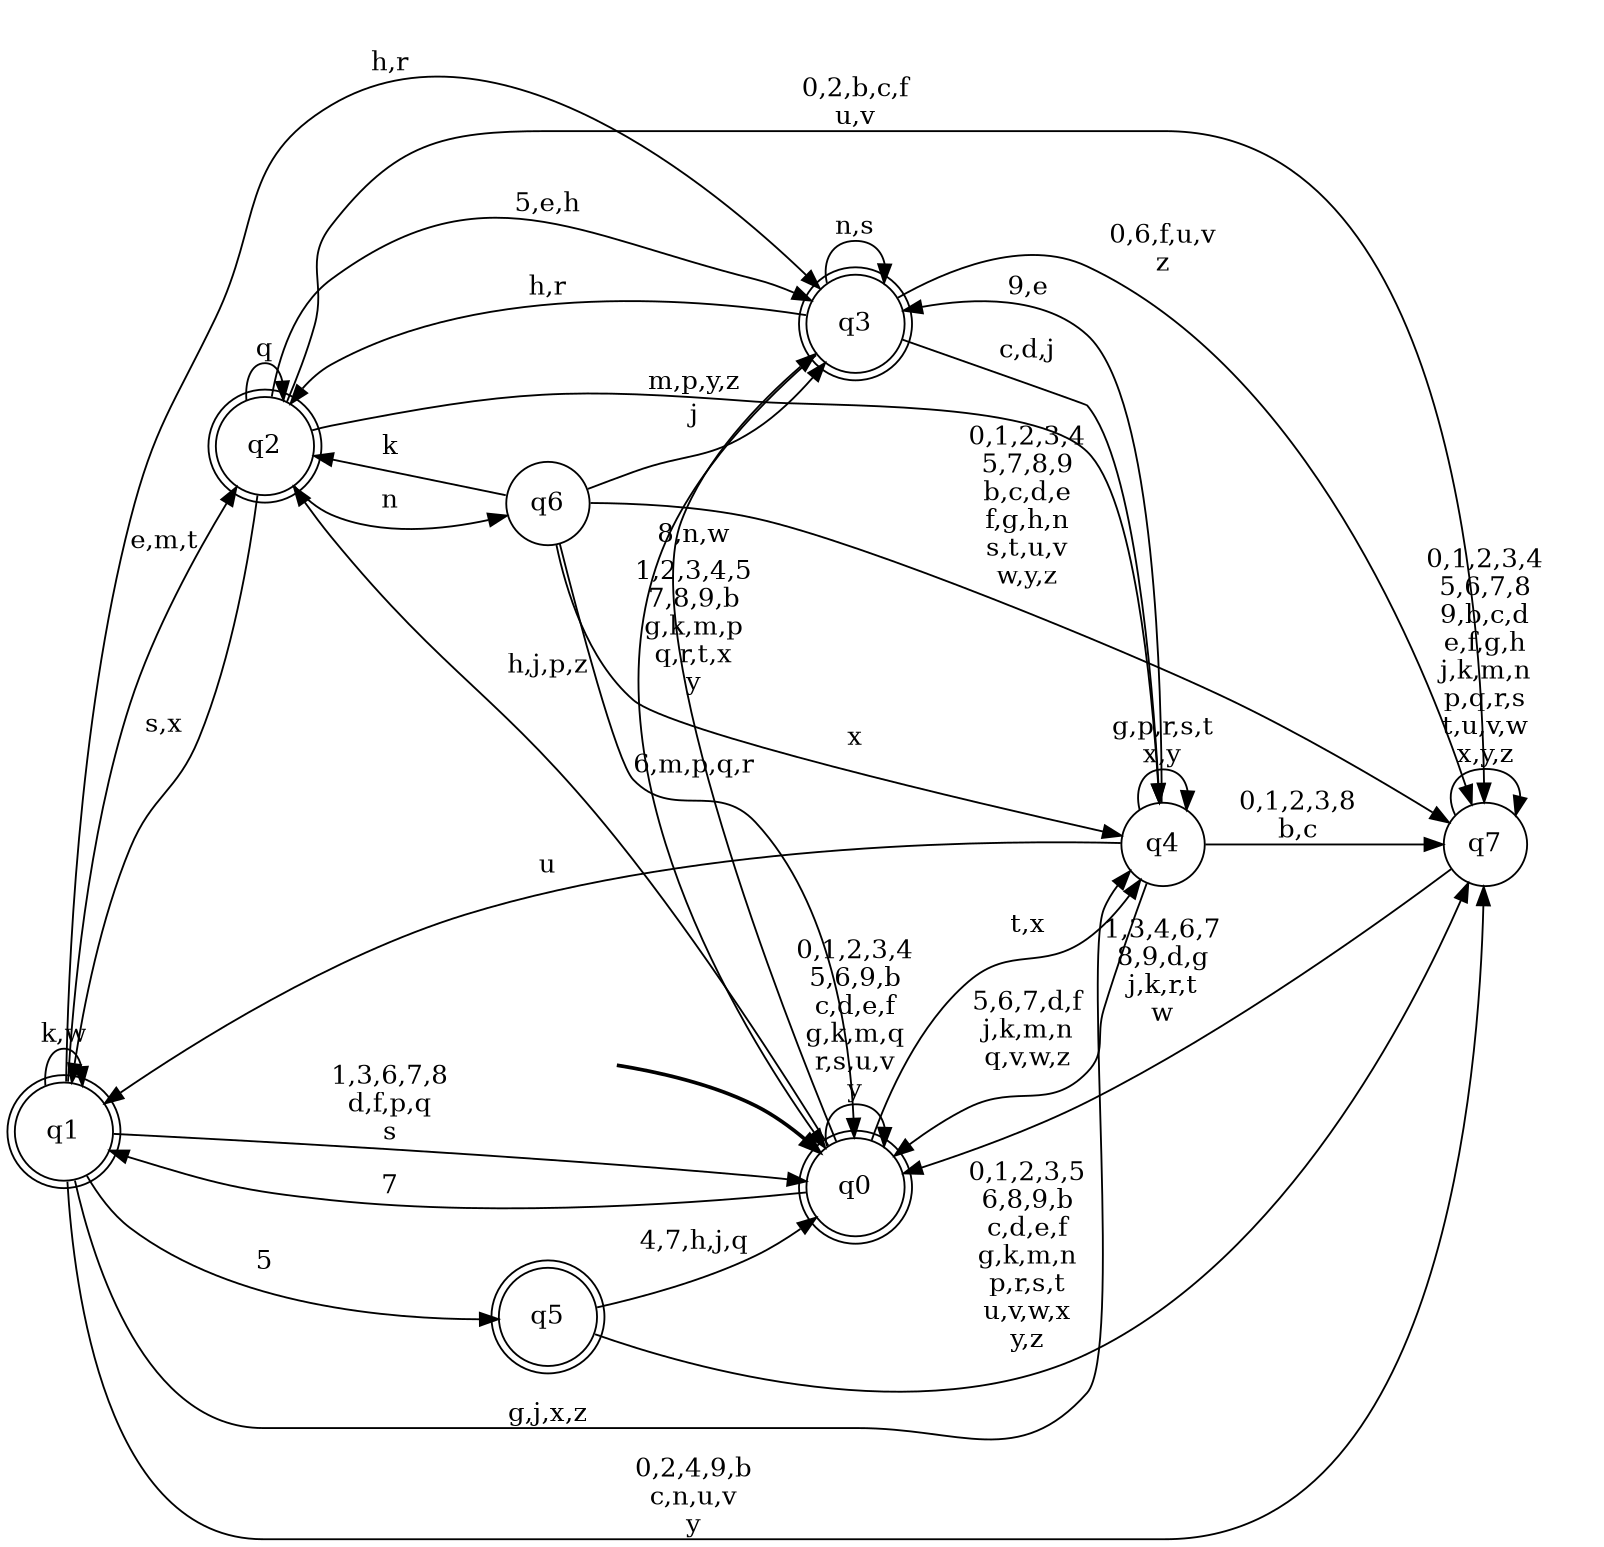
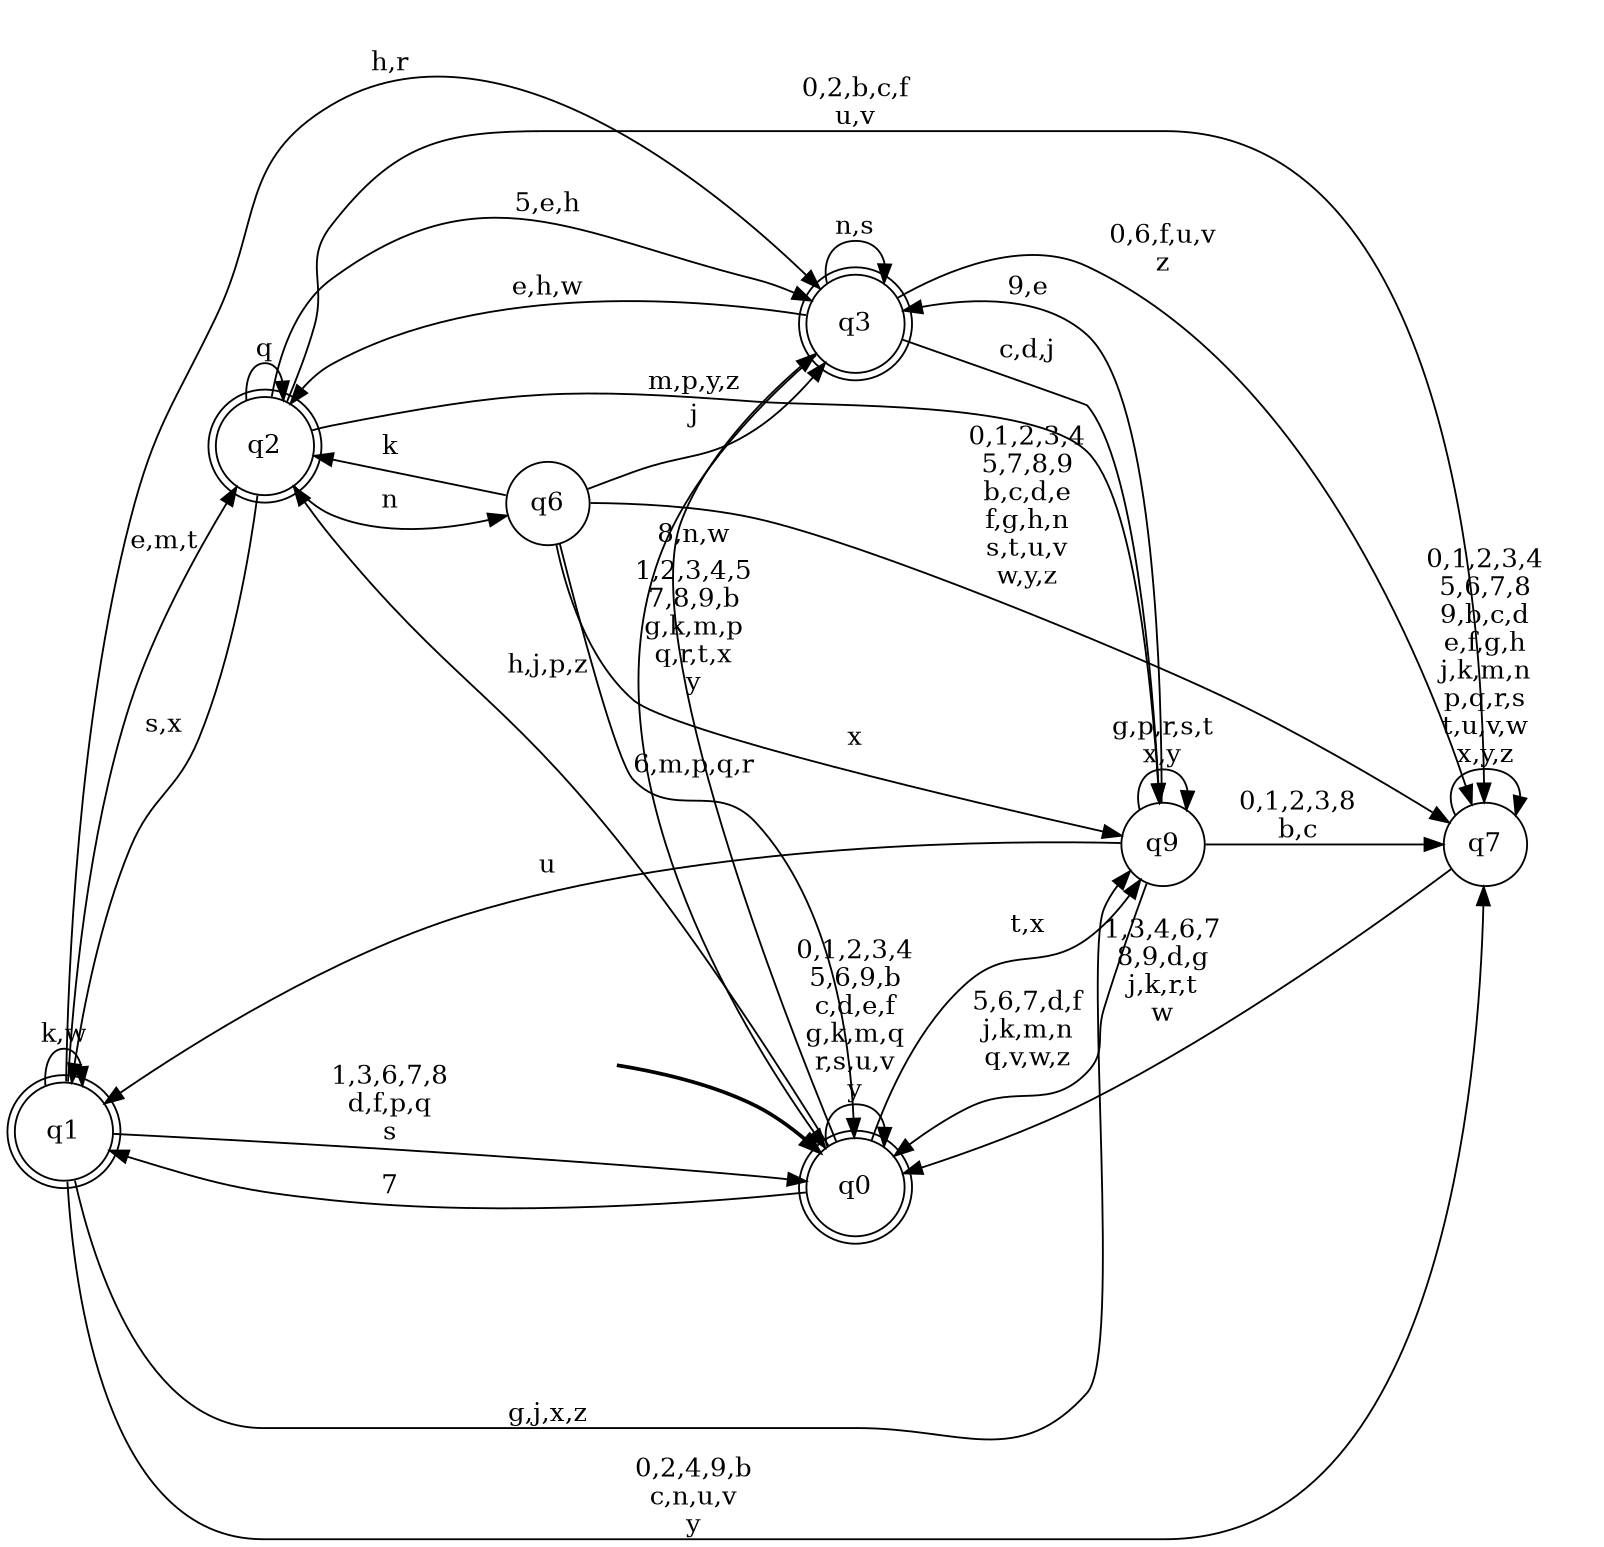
  digraph {
    rankdir=LR
    node [shape=doublecircle style="rounded,filled" color=black fillcolor=white]
    __start0 [height=0 shape=none style=invis width=0 color="" fillcolor=""]
    n2 [label=q0]
    n3 [label=q1]
    n4 [label=q2]
    n5 [label=q3]
-   n6 [label=q4 shape=circle style=filled]
-   n7 [label=q5]
+   n6 [label=q9 shape=circle style=filled]
    n8 [label=q7 shape=circle style=filled]
    n9 [label=q6 shape=circle style=filled]
    subgraph cluster_1 {
      nodesep=0.15
      ranksep=0.15
      style=invis
      __start0
      n2
    }
    __start0 -> n2 [penwidth=2]
    n2 -> n2 [label="0,1,2,3,4\n5,6,9,b\nc,d,e,f\ng,k,m,q\nr,s,u,v\ny"]
    n2 -> n3 [label=7]
    n2 -> n4 [label="h,j,p,z"]
    n2 -> n5 [label="8,n,w"]
    n2 -> n6 [label="t,x"]
    n3 -> n2 [label="1,3,6,7,8\nd,f,p,q\ns"]
    n3 -> n3 [label="k,w"]
    n3 -> n4 [label="e,m,t"]
    n3 -> n5 [label="h,r"]
    n3 -> n6 [label="g,j,x,z"]
-   n3 -> n7 [label=5]
    n3 -> n8 [label="0,2,4,9,b\nc,n,u,v\ny"]
    n4 -> n3 [label="s,x"]
    n4 -> n4 [label=q]
    n4 -> n5 [label="5,e,h"]
    n4 -> n6 [label="m,p,y,z"]
    n4 -> n8 [label="0,2,b,c,f\nu,v"]
    n4 -> n9 [label=n]
    n5 -> n2 [label="1,2,3,4,5\n7,8,9,b\ng,k,m,p\nq,r,t,x\ny"]
-   n5 -> n4 [label="h,r"]
+   n5 -> n4 [label="e,h,w"]
    n5 -> n5 [label="n,s"]
    n5 -> n6 [label="c,d,j"]
    n5 -> n8 [label="0,6,f,u,v\nz"]
    n6 -> n2 [label="5,6,7,d,f\nj,k,m,n\nq,v,w,z"]
    n6 -> n3 [label=u]
    n6 -> n5 [label="9,e"]
    n6 -> n6 [label="g,p,r,s,t\nx,y"]
    n6 -> n8 [label="0,1,2,3,8\nb,c"]
-   n7 -> n2 [label="4,7,h,j,q"]
-   n7 -> n8 [label="0,1,2,3,5\n6,8,9,b\nc,d,e,f\ng,k,m,n\np,r,s,t\nu,v,w,x\ny,z"]
    n8 -> n2 [label="1,3,4,6,7\n8,9,d,g\nj,k,r,t\nw"]
    n8 -> n8 [label="0,1,2,3,4\n5,6,7,8\n9,b,c,d\ne,f,g,h\nj,k,m,n\np,q,r,s\nt,u,v,w\nx,y,z"]
    n9 -> n2 [label="6,m,p,q,r"]
    n9 -> n4 [label=k]
    n9 -> n5 [label=j]
    n9 -> n6 [label=x]
    n9 -> n8 [label="0,1,2,3,4\n5,7,8,9\nb,c,d,e\nf,g,h,n\ns,t,u,v\nw,y,z"]
  }
